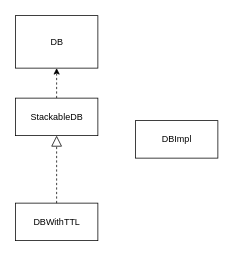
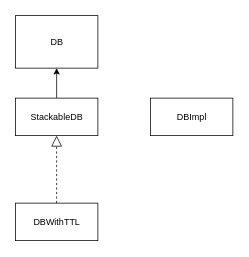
  <mxCell id="0" />
  <mxCell id="1" parent="0" />
  <mxCell id="2" value="DB" style="html=1;" vertex="1" parent="1"><mxGeometry x="20" y="20" width="110" height="70" as="geometry" /></mxCell>
- <mxCell id="3" style="edgeStyle=orthogonalEdgeStyle;rounded=0;orthogonalLoop=1;jettySize=auto;html=1;exitX=0.5;exitY=0;exitDx=0;exitDy=0;entryX=0.5;entryY=1;entryDx=0;entryDy=0;dashed=1;" edge="1" parent="1" source="4" target="2"><mxGeometry relative="1" as="geometry" /></mxCell>
+ <mxCell id="3" style="edgeStyle=orthogonalEdgeStyle;rounded=0;orthogonalLoop=1;jettySize=auto;html=1;exitX=0.5;exitY=0;exitDx=0;exitDy=0;entryX=0.5;entryY=1;entryDx=0;entryDy=0;" edge="1" parent="1" source="4" target="2"><mxGeometry relative="1" as="geometry" /></mxCell>
  <mxCell id="4" value="StackableDB" style="html=1;" vertex="1" parent="1"><mxGeometry x="20" y="130" width="110" height="50" as="geometry" /></mxCell>
  <mxCell id="5" value="DBWithTTL" style="html=1;" vertex="1" parent="1"><mxGeometry x="20" y="270" width="110" height="50" as="geometry" /></mxCell>
  <mxCell id="6" value="" style="endArrow=block;dashed=1;endFill=0;endSize=12;html=1;exitX=0.5;exitY=0;exitDx=0;exitDy=0;entryX=0.5;entryY=1;entryDx=0;entryDy=0;" edge="1" parent="1" source="5" target="4"><mxGeometry width="160" relative="1" as="geometry"><mxPoint x="60" y="230" as="sourcePoint" /><mxPoint x="220" y="230" as="targetPoint" /></mxGeometry></mxCell>
- <mxCell id="7" value="DBImpl" style="html=1;" vertex="1" parent="1"><mxGeometry x="180" y="160" width="110" height="50" as="geometry" /></mxCell>
+ <mxCell id="7" value="DBImpl" style="html=1;" vertex="1" parent="1"><mxGeometry x="200" y="130" width="110" height="50" as="geometry" /></mxCell>
